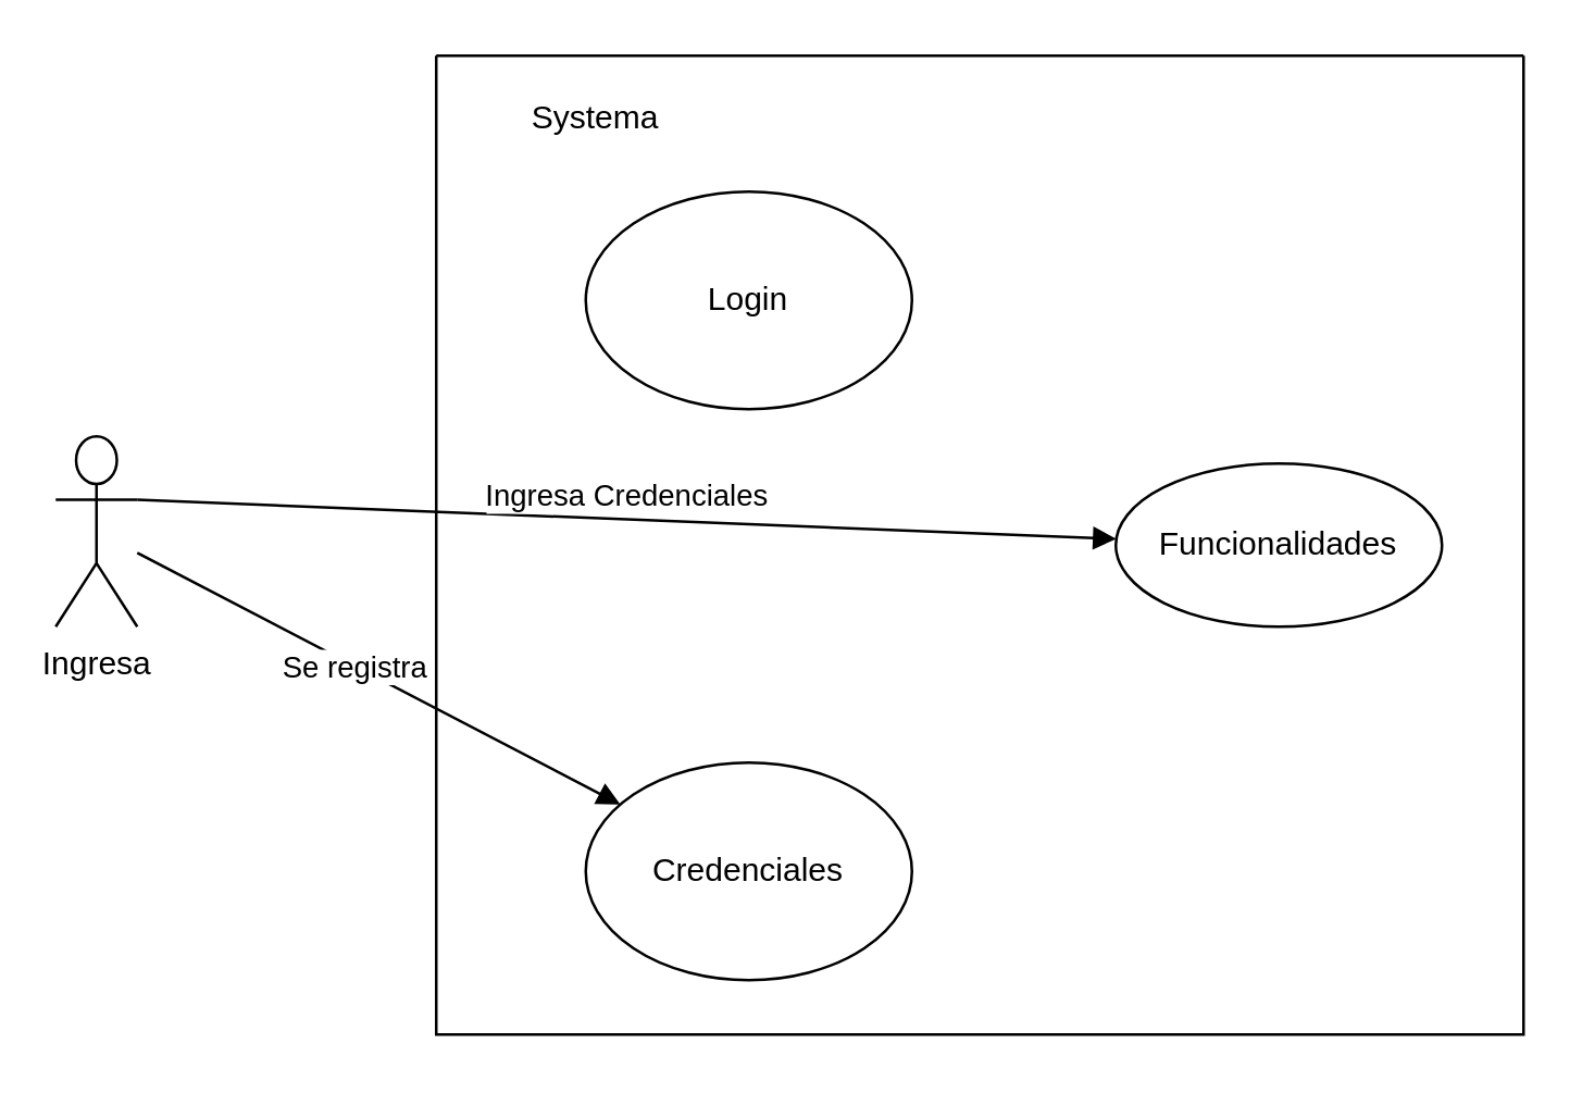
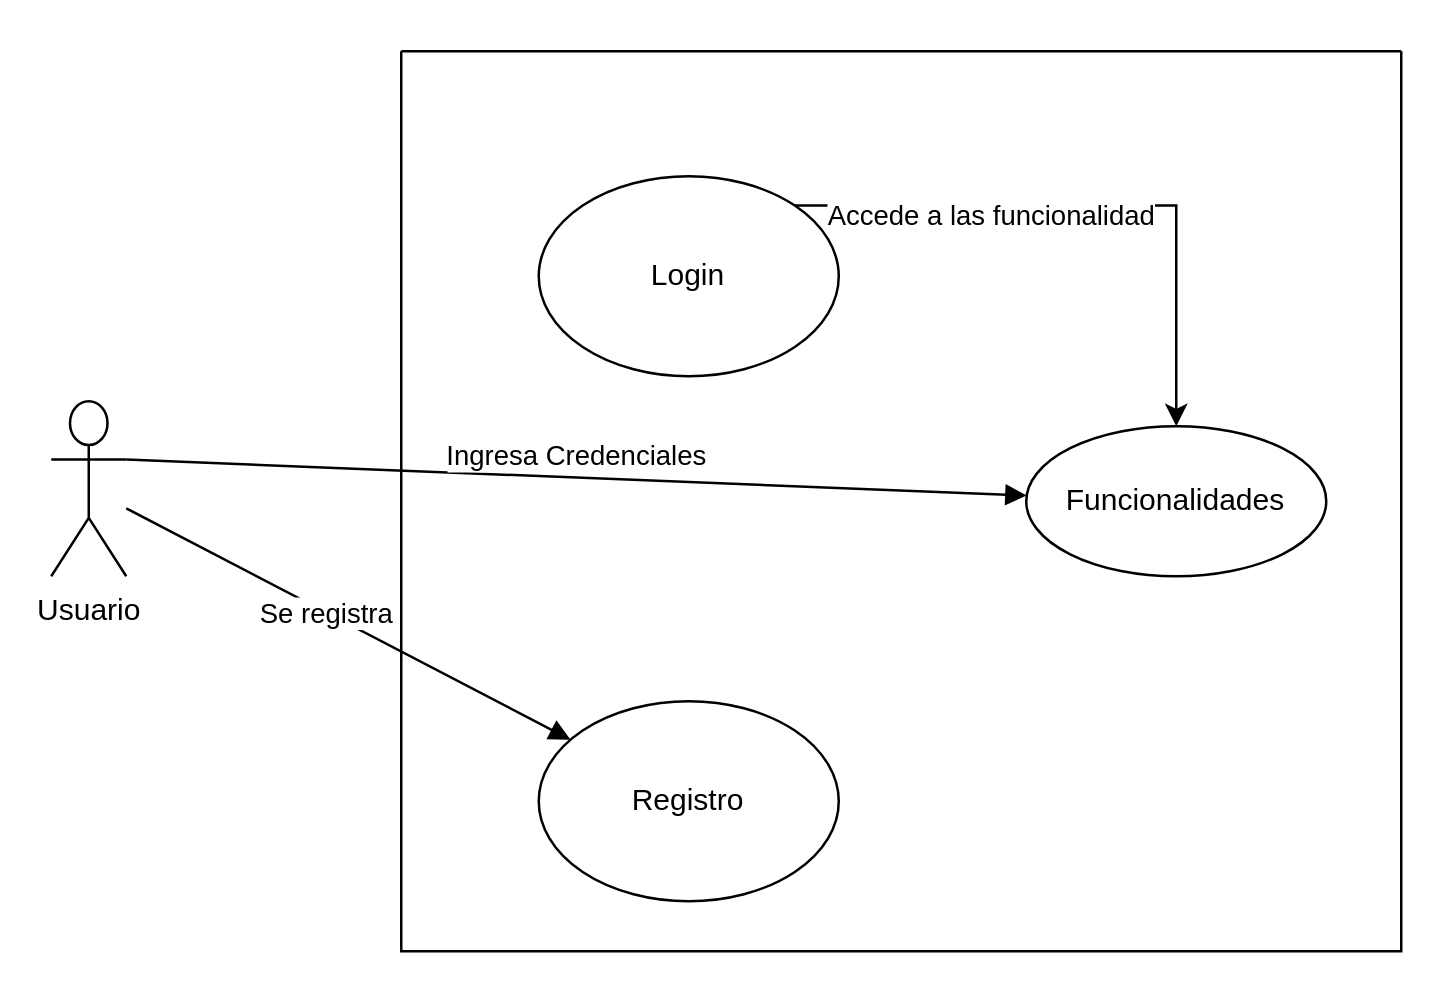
  <mxCell id="0" />
  <mxCell id="1" parent="0" />
- <mxCell id="2" value="Ingresa&lt;div&gt;&lt;br&gt;&lt;/div&gt;" style="shape=umlActor;verticalLabelPosition=bottom;verticalAlign=top;html=1;outlineConnect=0;direction=east;" vertex="1" parent="1"><mxGeometry x="20" y="160" width="30" height="70" as="geometry" /></mxCell>
+ <mxCell id="2" value="Usuario&lt;div&gt;&lt;br&gt;&lt;/div&gt;" style="shape=umlActor;verticalLabelPosition=bottom;verticalAlign=top;html=1;outlineConnect=0;direction=east;" vertex="1" parent="1"><mxGeometry x="20" y="160" width="30" height="70" as="geometry" /></mxCell>
  <mxCell id="3" value="" style="swimlane;startSize=0;" vertex="1" parent="1"><mxGeometry x="160" y="20" width="400" height="360" as="geometry"><mxRectangle x="260" y="150" width="50" height="40" as="alternateBounds" /></mxGeometry></mxCell>
+ <mxCell id="4" style="edgeStyle=orthogonalEdgeStyle;rounded=0;orthogonalLoop=1;jettySize=auto;html=1;exitX=1;exitY=0;exitDx=0;exitDy=0;" edge="1" parent="3" source="6" target="8"><mxGeometry relative="1" as="geometry"><Array as="points" /></mxGeometry></mxCell>
+ <mxCell id="5" value="Accede a las funcionalidad" style="edgeLabel;html=1;align=center;verticalAlign=middle;resizable=0;points=[];" vertex="1" connectable="0" parent="4"><mxGeometry x="-0.354" y="-4" relative="1" as="geometry"><mxPoint as="offset" /></mxGeometry></mxCell>
  <mxCell id="6" value="Login" style="ellipse;whiteSpace=wrap;html=1;" vertex="1" parent="3"><mxGeometry x="55" y="50" width="120" height="80" as="geometry" /></mxCell>
- <mxCell id="7" value="Credenciales" style="ellipse;whiteSpace=wrap;html=1;" vertex="1" parent="3"><mxGeometry x="55" y="260" width="120" height="80" as="geometry" /></mxCell>
+ <mxCell id="7" value="Registro" style="ellipse;whiteSpace=wrap;html=1;" vertex="1" parent="3"><mxGeometry x="55" y="260" width="120" height="80" as="geometry" /></mxCell>
  <mxCell id="8" value="Funcionalidades" style="ellipse;whiteSpace=wrap;html=1;align=center;" vertex="1" parent="3"><mxGeometry x="250" y="150" width="120" height="60" as="geometry" /></mxCell>
- <mxCell id="9" value="Systema&amp;nbsp;" style="text;html=1;align=center;verticalAlign=middle;resizable=0;points=[];autosize=1;strokeColor=none;fillColor=none;" vertex="1" parent="1"><mxGeometry x="185" y="28" width="70" height="30" as="geometry" /></mxCell>
  <mxCell id="10" value="Ingresa Credenciales" style="html=1;verticalAlign=bottom;endArrow=block;curved=0;rounded=0;exitX=1;exitY=0.333;exitDx=0;exitDy=0;exitPerimeter=0;" edge="1" parent="1" source="2" target="8"><mxGeometry width="80" relative="1" as="geometry"><mxPoint x="150" y="200" as="sourcePoint" /><mxPoint x="230" y="200" as="targetPoint" /></mxGeometry></mxCell>
  <mxCell id="11" value="" style="html=1;verticalAlign=bottom;endArrow=block;curved=0;rounded=0;" edge="1" parent="1" source="2" target="7"><mxGeometry width="80" relative="1" as="geometry"><mxPoint x="60" y="193" as="sourcePoint" /><mxPoint x="225" y="120" as="targetPoint" /></mxGeometry></mxCell>
  <mxCell id="12" value="Se registra" style="edgeLabel;html=1;align=center;verticalAlign=middle;resizable=0;points=[];" vertex="1" connectable="0" parent="11"><mxGeometry x="-0.102" relative="1" as="geometry"><mxPoint as="offset" /></mxGeometry></mxCell>
